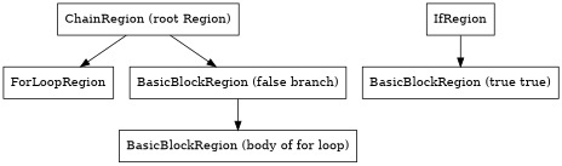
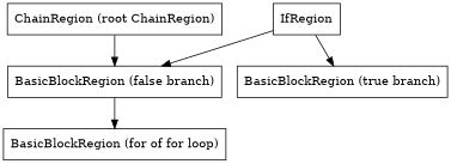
  digraph {
    node [shape=box]
-   "ChainRegion (root Region)"
-   ForLoopRegion
+   "ChainRegion (root Region)" [label="ChainRegion (root ChainRegion)"]
    "BasicBlockRegion (false branch)"
    IfRegion
-   "BasicBlockRegion (true branch)" [label="BasicBlockRegion (true true)"]
-   "BasicBlockRegion (body of for loop)"
-   "ChainRegion (root Region)" -> ForLoopRegion
+   "BasicBlockRegion (true branch)"
+   "BasicBlockRegion (body of for loop)" [label="BasicBlockRegion (for of for loop)"]
    "ChainRegion (root Region)" -> "BasicBlockRegion (false branch)"
    "BasicBlockRegion (false branch)" -> "BasicBlockRegion (body of for loop)"
+   IfRegion -> "BasicBlockRegion (false branch)"
    IfRegion -> "BasicBlockRegion (true branch)"
  }
